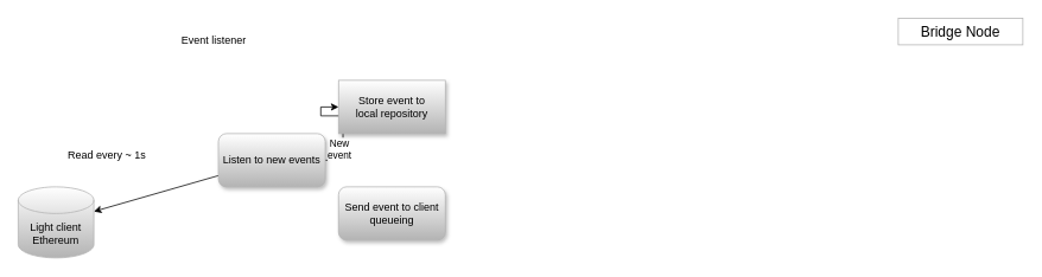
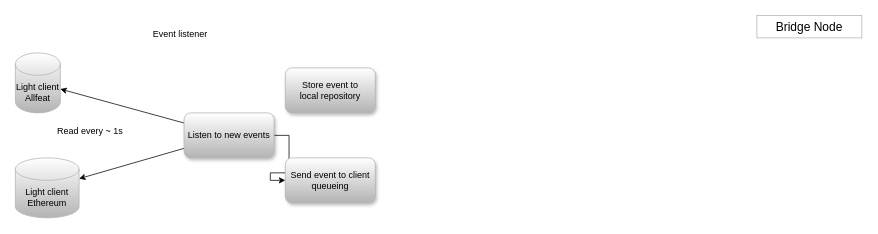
  <mxCell id="0" />
  <mxCell id="1" parent="0" />
  <mxCell id="2" value="Light client&lt;div&gt;Ethereum&lt;/div&gt;" style="shape=cylinder3;whiteSpace=wrap;html=1;boundedLbl=1;backgroundOutline=1;size=15;gradientColor=#B3B3B3;strokeColor=#B3B3B3;" vertex="1" parent="1"><mxGeometry x="20" y="210" width="85" height="80" as="geometry" /></mxCell>
+ <mxCell id="3" value="Light client&lt;div&gt;Allfeat&lt;/div&gt;" style="shape=cylinder3;whiteSpace=wrap;html=1;boundedLbl=1;backgroundOutline=1;size=15;gradientColor=#B3B3B3;strokeColor=#B3B3B3;" vertex="1" parent="1"><mxGeometry x="20" y="70" width="60" height="80" as="geometry" /></mxCell>
  <mxCell id="4" style="rounded=0;orthogonalLoop=1;jettySize=auto;html=1;" edge="1" parent="1" source="9" target="2"><mxGeometry relative="1" as="geometry" /></mxCell>
- <mxCell id="6" value="" style="edgeStyle=orthogonalEdgeStyle;rounded=0;orthogonalLoop=1;jettySize=auto;html=1;entryX=0;entryY=0.5;entryDx=0;entryDy=0;" edge="1" parent="1" source="9" target="12"><mxGeometry relative="1" as="geometry" /></mxCell>
- <mxCell id="7" value="New&lt;div&gt;event&lt;/div&gt;" style="edgeLabel;html=1;align=center;verticalAlign=middle;resizable=0;points=[];" vertex="1" connectable="0" parent="6"><mxGeometry x="-0.15" y="3" relative="1" as="geometry"><mxPoint x="-2" y="20" as="offset" /></mxGeometry></mxCell>
+ <mxCell id="5" style="rounded=0;orthogonalLoop=1;jettySize=auto;html=1;" edge="1" parent="1" source="9" target="3"><mxGeometry relative="1" as="geometry" /></mxCell>
+ <mxCell id="8" style="edgeStyle=orthogonalEdgeStyle;rounded=0;orthogonalLoop=1;jettySize=auto;html=1;entryX=0;entryY=0.5;entryDx=0;entryDy=0;" edge="1" parent="1" source="9" target="13"><mxGeometry relative="1" as="geometry" /></mxCell>
  <mxCell id="9" value="Listen to new events" style="rounded=1;whiteSpace=wrap;html=1;shadow=1;gradientColor=#B3B3B3;strokeColor=#B3B3B3;" vertex="1" parent="1"><mxGeometry x="245" y="150" width="120" height="60" as="geometry" /></mxCell>
  <mxCell id="10" value="&lt;font style=&quot;font-size: 16px;&quot;&gt;Bridge Node&lt;/font&gt;" style="text;html=1;align=center;verticalAlign=middle;whiteSpace=wrap;rounded=0;strokeColor=#B3B3B3;fontSize=16;" vertex="1" parent="1"><mxGeometry x="1009" width="140" height="30" as="geometry" y="20" /></mxCell>
  <mxCell id="11" value="Read every ~ 1s" style="text;html=1;align=center;verticalAlign=middle;whiteSpace=wrap;rounded=0;" vertex="1" parent="1"><mxGeometry x="70" y="160" width="100" height="30" as="geometry" /></mxCell>
- <mxCell id="12" value="Store event to&lt;div&gt;local repository&lt;/div&gt;" style="whiteSpace=wrap;html=1;shadow=1;gradientColor=#B3B3B3;strokeColor=#B3B3B3;rounded=0;" vertex="1" parent="1"><mxGeometry x="380" y="90" width="120" height="60" as="geometry" /></mxCell>
+ <mxCell id="12" value="Store event to&lt;div&gt;local repository&lt;/div&gt;" style="rounded=1;whiteSpace=wrap;html=1;shadow=1;gradientColor=#B3B3B3;strokeColor=#B3B3B3;" vertex="1" parent="1"><mxGeometry x="380" y="90" width="120" height="60" as="geometry" /></mxCell>
  <mxCell id="13" value="Send event to client queueing" style="rounded=1;whiteSpace=wrap;html=1;shadow=1;gradientColor=#B3B3B3;strokeColor=#B3B3B3;" vertex="1" parent="1"><mxGeometry x="380" y="210" width="120" height="60" as="geometry" /></mxCell>
  <mxCell id="14" value="Event listener" style="text;html=1;align=center;verticalAlign=middle;whiteSpace=wrap;rounded=0;" vertex="1" parent="1"><mxGeometry x="160" y="30" width="160" height="30" as="geometry" /></mxCell>
